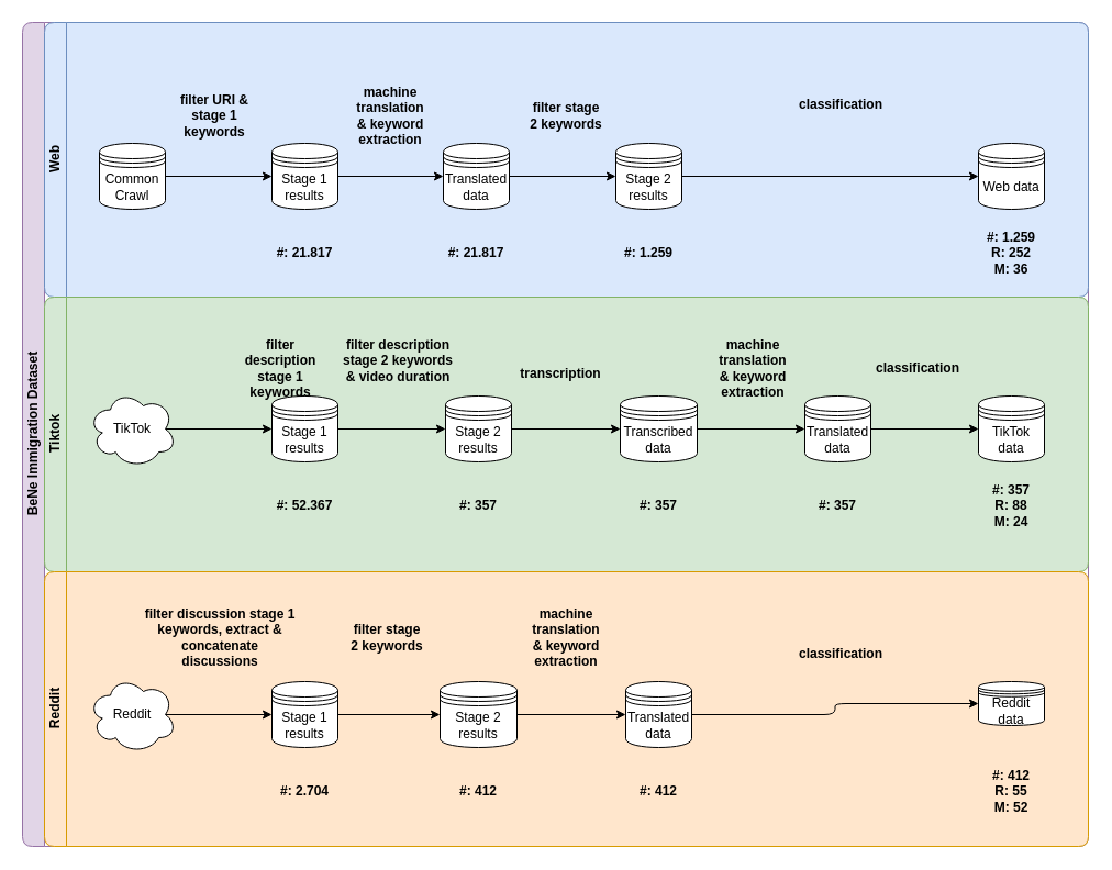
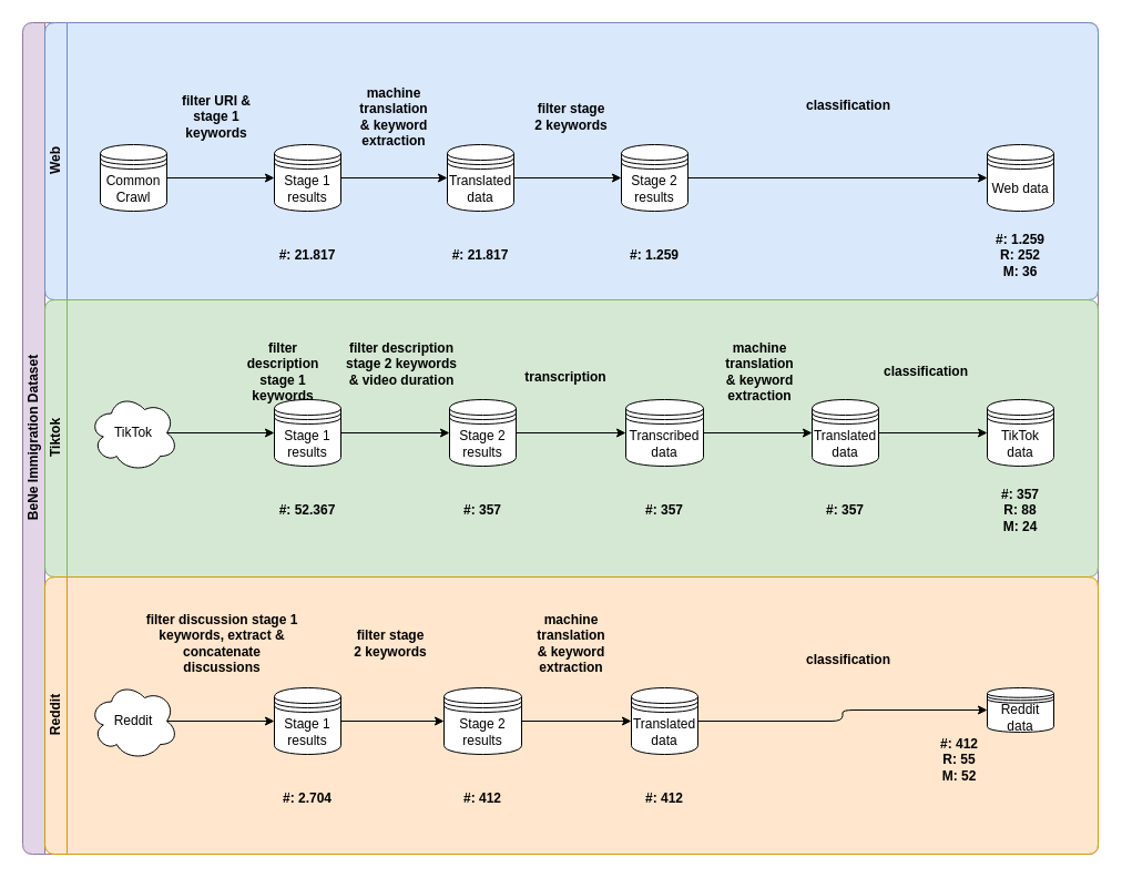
  <mxCell id="0" />
  <mxCell id="1" parent="0" />
  <mxCell id="2" value="BeNe Immigration Dataset" style="swimlane;html=1;childLayout=stackLayout;resizeParent=1;resizeParentMax=0;horizontal=0;startSize=20;horizontalStack=0;movable=1;resizable=1;rotatable=1;deletable=1;editable=1;locked=0;connectable=1;rounded=1;fillColor=#e1d5e7;strokeColor=#9673a6;" parent="1" vertex="1"><mxGeometry x="20" y="20" width="970" height="750" as="geometry"><mxRectangle x="120" y="120" width="40" height="50" as="alternateBounds" /></mxGeometry></mxCell>
  <mxCell id="3" value="Web" style="swimlane;html=1;startSize=20;horizontal=0;rounded=1;fillColor=#dae8fc;strokeColor=#6c8ebf;gradientColor=none;fillStyle=auto;swimlaneFillColor=#DAE8FC;" parent="2" vertex="1"><mxGeometry x="20" width="950" height="250" as="geometry" /></mxCell>
  <mxCell id="4" value="Common Crawl" style="shape=datastore;whiteSpace=wrap;html=1;rounded=1;" parent="3" vertex="1"><mxGeometry x="50" y="110" width="60" height="60" as="geometry" /></mxCell>
  <mxCell id="5" style="edgeStyle=orthogonalEdgeStyle;rounded=1;orthogonalLoop=1;jettySize=auto;html=1;exitX=1;exitY=0.5;exitDx=0;exitDy=0;" parent="3" source="6" target="8" edge="1"><mxGeometry relative="1" as="geometry" /></mxCell>
  <mxCell id="6" value="Stage 1 results" style="shape=datastore;whiteSpace=wrap;html=1;rounded=1;" parent="3" vertex="1"><mxGeometry x="207" y="110" width="60" height="60" as="geometry" /></mxCell>
  <mxCell id="7" style="edgeStyle=orthogonalEdgeStyle;rounded=1;orthogonalLoop=1;jettySize=auto;html=1;exitX=1;exitY=0.5;exitDx=0;exitDy=0;entryX=0;entryY=0.5;entryDx=0;entryDy=0;" parent="3" source="8" target="10" edge="1"><mxGeometry relative="1" as="geometry" /></mxCell>
  <mxCell id="8" value="Translated data" style="shape=datastore;whiteSpace=wrap;html=1;rounded=1;" parent="3" vertex="1"><mxGeometry x="363" y="110" width="60" height="60" as="geometry" /></mxCell>
  <mxCell id="9" style="edgeStyle=orthogonalEdgeStyle;rounded=1;orthogonalLoop=1;jettySize=auto;html=1;exitX=1;exitY=0.5;exitDx=0;exitDy=0;entryX=0;entryY=0.5;entryDx=0;entryDy=0;" parent="3" source="10" target="11" edge="1"><mxGeometry relative="1" as="geometry" /></mxCell>
  <mxCell id="10" value="Stage 2 results" style="shape=datastore;whiteSpace=wrap;html=1;rounded=1;" parent="3" vertex="1"><mxGeometry x="520" y="110" width="60" height="60" as="geometry" /></mxCell>
  <mxCell id="11" value="Web data" style="shape=datastore;whiteSpace=wrap;html=1;rounded=1;" parent="3" vertex="1"><mxGeometry x="850" y="110" width="60" height="60" as="geometry" /></mxCell>
  <mxCell id="12" value="" style="endArrow=classic;html=1;rounded=1;exitX=1;exitY=0.5;exitDx=0;exitDy=0;entryX=0;entryY=0.5;entryDx=0;entryDy=0;" parent="3" source="4" target="6" edge="1"><mxGeometry width="50" height="50" relative="1" as="geometry"><mxPoint x="150" y="140" as="sourcePoint" /><mxPoint x="450" y="580" as="targetPoint" /></mxGeometry></mxCell>
  <mxCell id="13" value="&lt;b&gt;filter URI &amp;amp; stage 1 keywords&lt;/b&gt;" style="text;html=1;align=center;verticalAlign=middle;whiteSpace=wrap;rounded=1;" parent="3" vertex="1"><mxGeometry x="120" y="70" width="70" height="30" as="geometry" /></mxCell>
  <mxCell id="14" value="&lt;b&gt;filter stage 2 keywords&lt;/b&gt;" style="text;html=1;align=center;verticalAlign=middle;whiteSpace=wrap;rounded=1;" parent="3" vertex="1"><mxGeometry x="440" y="70" width="70" height="30" as="geometry" /></mxCell>
  <mxCell id="15" value="&lt;b&gt;machine translation &amp;amp; keyword extraction&lt;/b&gt;" style="text;html=1;align=center;verticalAlign=middle;whiteSpace=wrap;rounded=1;" parent="3" vertex="1"><mxGeometry x="280" y="70" width="70" height="30" as="geometry" /></mxCell>
  <mxCell id="16" value="&lt;b&gt;classification&lt;/b&gt;" style="text;html=1;align=center;verticalAlign=middle;whiteSpace=wrap;rounded=1;" parent="3" vertex="1"><mxGeometry x="690" y="60" width="70" height="30" as="geometry" /></mxCell>
  <mxCell id="17" value="&lt;b&gt;#: 21.817&lt;/b&gt;" style="text;html=1;align=center;verticalAlign=middle;whiteSpace=wrap;rounded=1;" vertex="1" parent="3"><mxGeometry x="202" y="195" width="70" height="30" as="geometry" /></mxCell>
  <mxCell id="18" value="&lt;b&gt;#: 21.817&lt;/b&gt;" style="text;html=1;align=center;verticalAlign=middle;whiteSpace=wrap;rounded=1;" vertex="1" parent="3"><mxGeometry x="358" y="195" width="70" height="30" as="geometry" /></mxCell>
  <mxCell id="19" value="&lt;b&gt;#: 1.259&lt;/b&gt;" style="text;html=1;align=center;verticalAlign=middle;whiteSpace=wrap;rounded=1;" vertex="1" parent="3"><mxGeometry x="515" y="195" width="70" height="30" as="geometry" /></mxCell>
  <mxCell id="20" value="&lt;b&gt;#: 1.259&lt;/b&gt;&lt;div&gt;&lt;b&gt;R: 252&lt;/b&gt;&lt;/div&gt;&lt;div&gt;&lt;b&gt;M: 36&lt;/b&gt;&lt;/div&gt;" style="text;html=1;align=center;verticalAlign=middle;whiteSpace=wrap;rounded=1;" vertex="1" parent="3"><mxGeometry x="845" y="195" width="70" height="30" as="geometry" /></mxCell>
  <mxCell id="21" value="Tiktok" style="swimlane;html=1;startSize=20;horizontal=0;rounded=1;fillColor=#d5e8d4;strokeColor=#82b366;swimlaneFillColor=#D5E8D4;" parent="2" vertex="1"><mxGeometry x="20" y="250" width="950" height="250" as="geometry" /></mxCell>
  <mxCell id="22" style="edgeStyle=orthogonalEdgeStyle;rounded=1;orthogonalLoop=1;jettySize=auto;html=1;exitX=0.875;exitY=0.5;exitDx=0;exitDy=0;exitPerimeter=0;" parent="21" source="23" target="25" edge="1"><mxGeometry relative="1" as="geometry" /></mxCell>
  <mxCell id="23" value="TikTok" style="ellipse;shape=cloud;whiteSpace=wrap;html=1;rounded=1;" parent="21" vertex="1"><mxGeometry x="40" y="85" width="80" height="70" as="geometry" /></mxCell>
  <mxCell id="24" value="" style="edgeStyle=orthogonalEdgeStyle;rounded=1;orthogonalLoop=1;jettySize=auto;html=1;" parent="21" source="25" target="28" edge="1"><mxGeometry relative="1" as="geometry" /></mxCell>
  <mxCell id="25" value="Stage 1 results" style="shape=datastore;whiteSpace=wrap;html=1;rounded=1;" parent="21" vertex="1"><mxGeometry x="207" y="90" width="60" height="60" as="geometry" /></mxCell>
  <mxCell id="26" value="&lt;b&gt;filter description stage 1 keywords&lt;/b&gt;" style="text;html=1;align=center;verticalAlign=middle;whiteSpace=wrap;rounded=1;" parent="21" vertex="1"><mxGeometry x="180" y="50" width="70" height="30" as="geometry" /></mxCell>
  <mxCell id="27" value="" style="edgeStyle=orthogonalEdgeStyle;rounded=1;orthogonalLoop=1;jettySize=auto;html=1;" parent="21" source="28" target="31" edge="1"><mxGeometry relative="1" as="geometry" /></mxCell>
  <mxCell id="28" value="Stage 2 results" style="shape=datastore;whiteSpace=wrap;html=1;rounded=1;" parent="21" vertex="1"><mxGeometry x="365" y="90" width="60" height="60" as="geometry" /></mxCell>
  <mxCell id="29" value="&lt;b&gt;filter description stage 2 keywords &amp;amp; video duration&lt;/b&gt;" style="text;html=1;align=center;verticalAlign=middle;whiteSpace=wrap;rounded=1;" parent="21" vertex="1"><mxGeometry x="267" y="35" width="110" height="45" as="geometry" /></mxCell>
  <mxCell id="30" value="" style="edgeStyle=orthogonalEdgeStyle;rounded=1;orthogonalLoop=1;jettySize=auto;html=1;" parent="21" source="31" target="34" edge="1"><mxGeometry relative="1" as="geometry" /></mxCell>
  <mxCell id="31" value="Transcribed data" style="shape=datastore;whiteSpace=wrap;html=1;rounded=1;" parent="21" vertex="1"><mxGeometry x="524" y="90" width="70" height="60" as="geometry" /></mxCell>
  <mxCell id="32" value="&lt;b&gt;transcription&lt;/b&gt;" style="text;html=1;align=center;verticalAlign=middle;whiteSpace=wrap;rounded=1;" parent="21" vertex="1"><mxGeometry x="435" y="55" width="70" height="30" as="geometry" /></mxCell>
  <mxCell id="33" value="" style="edgeStyle=orthogonalEdgeStyle;rounded=1;orthogonalLoop=1;jettySize=auto;html=1;" parent="21" source="34" target="36" edge="1"><mxGeometry relative="1" as="geometry" /></mxCell>
  <mxCell id="34" value="Translated data" style="shape=datastore;whiteSpace=wrap;html=1;rounded=1;" parent="21" vertex="1"><mxGeometry x="692" y="90" width="60" height="60" as="geometry" /></mxCell>
  <mxCell id="35" value="&lt;b&gt;machine translation &amp;amp; keyword extraction&lt;/b&gt;" style="text;html=1;align=center;verticalAlign=middle;whiteSpace=wrap;rounded=1;" parent="21" vertex="1"><mxGeometry x="610" y="50" width="70" height="30" as="geometry" /></mxCell>
  <mxCell id="36" value="TikTok data" style="shape=datastore;whiteSpace=wrap;html=1;rounded=1;" parent="21" vertex="1"><mxGeometry x="850" y="90" width="60" height="60" as="geometry" /></mxCell>
  <mxCell id="37" value="&lt;b&gt;classification&lt;/b&gt;" style="text;html=1;align=center;verticalAlign=middle;whiteSpace=wrap;rounded=1;" parent="21" vertex="1"><mxGeometry x="760" y="50" width="70" height="30" as="geometry" /></mxCell>
  <mxCell id="38" value="&lt;b&gt;#: 52.367&lt;/b&gt;" style="text;html=1;align=center;verticalAlign=middle;whiteSpace=wrap;rounded=1;" vertex="1" parent="21"><mxGeometry x="202" y="175" width="70" height="30" as="geometry" /></mxCell>
  <mxCell id="39" value="&lt;b&gt;#: 357&lt;/b&gt;" style="text;html=1;align=center;verticalAlign=middle;whiteSpace=wrap;rounded=1;" vertex="1" parent="21"><mxGeometry x="360" y="175" width="70" height="30" as="geometry" /></mxCell>
  <mxCell id="40" value="&lt;b&gt;#: 357&lt;/b&gt;" style="text;html=1;align=center;verticalAlign=middle;whiteSpace=wrap;rounded=1;" vertex="1" parent="21"><mxGeometry x="524" y="175" width="70" height="30" as="geometry" /></mxCell>
  <mxCell id="41" value="&lt;b&gt;#: 357&lt;/b&gt;" style="text;html=1;align=center;verticalAlign=middle;whiteSpace=wrap;rounded=1;" vertex="1" parent="21"><mxGeometry x="687" y="175" width="70" height="30" as="geometry" /></mxCell>
  <mxCell id="42" value="&lt;b&gt;#: 357&lt;/b&gt;&lt;div&gt;&lt;b&gt;R: 88&lt;/b&gt;&lt;/div&gt;&lt;div&gt;&lt;b&gt;M: 24&lt;/b&gt;&lt;/div&gt;" style="text;html=1;align=center;verticalAlign=middle;whiteSpace=wrap;rounded=1;" vertex="1" parent="21"><mxGeometry x="845" y="175" width="70" height="30" as="geometry" /></mxCell>
  <mxCell id="43" value="Reddit" style="swimlane;html=1;startSize=20;horizontal=0;rounded=1;fillColor=#ffe6cc;strokeColor=#d79b00;swimlaneFillColor=#FFE6CC;" parent="2" vertex="1"><mxGeometry x="20" y="500" width="950" height="250" as="geometry" /></mxCell>
  <mxCell id="44" style="edgeStyle=orthogonalEdgeStyle;rounded=1;orthogonalLoop=1;jettySize=auto;html=1;exitX=0.875;exitY=0.5;exitDx=0;exitDy=0;exitPerimeter=0;" parent="43" source="45" edge="1"><mxGeometry relative="1" as="geometry"><mxPoint x="207" y="130" as="targetPoint" /></mxGeometry></mxCell>
  <mxCell id="45" value="Reddit" style="ellipse;shape=cloud;whiteSpace=wrap;html=1;rounded=1;" parent="43" vertex="1"><mxGeometry x="40" y="95" width="80" height="70" as="geometry" /></mxCell>
  <mxCell id="46" value="&lt;b&gt;filter discussion stage 1 keywords,&amp;nbsp;&lt;/b&gt;&lt;b&gt;extract &amp;amp; concatenate discussions&lt;/b&gt;" style="text;html=1;align=center;verticalAlign=middle;whiteSpace=wrap;rounded=1;" parent="43" vertex="1"><mxGeometry x="90" y="30" width="140" height="60" as="geometry" /></mxCell>
  <mxCell id="47" value="" style="edgeStyle=orthogonalEdgeStyle;rounded=1;orthogonalLoop=1;jettySize=auto;html=1;" parent="43" source="48" target="50" edge="1"><mxGeometry relative="1" as="geometry" /></mxCell>
  <mxCell id="48" value="Stage 1 results" style="shape=datastore;whiteSpace=wrap;html=1;rounded=1;" parent="43" vertex="1"><mxGeometry x="207" y="100" width="60" height="60" as="geometry" /></mxCell>
  <mxCell id="49" value="" style="edgeStyle=orthogonalEdgeStyle;rounded=1;orthogonalLoop=1;jettySize=auto;html=1;" parent="43" source="50" target="53" edge="1"><mxGeometry relative="1" as="geometry" /></mxCell>
  <mxCell id="50" value="Stage 2 results" style="shape=datastore;whiteSpace=wrap;html=1;rounded=1;" parent="43" vertex="1"><mxGeometry x="360" y="100" width="70" height="60" as="geometry" /></mxCell>
  <mxCell id="51" value="&lt;b&gt;filter stage 2 keywords&lt;/b&gt;" style="text;html=1;align=center;verticalAlign=middle;whiteSpace=wrap;rounded=1;" parent="43" vertex="1"><mxGeometry x="277" y="45" width="70" height="30" as="geometry" /></mxCell>
  <mxCell id="52" value="" style="edgeStyle=orthogonalEdgeStyle;rounded=1;orthogonalLoop=1;jettySize=auto;html=1;" parent="43" source="53" target="55" edge="1"><mxGeometry relative="1" as="geometry" /></mxCell>
  <mxCell id="53" value="Translated data" style="shape=datastore;whiteSpace=wrap;html=1;rounded=1;" parent="43" vertex="1"><mxGeometry x="529" y="100" width="60" height="60" as="geometry" /></mxCell>
  <mxCell id="54" value="&lt;b&gt;machine translation &amp;amp; keyword extraction&lt;/b&gt;" style="text;html=1;align=center;verticalAlign=middle;whiteSpace=wrap;rounded=1;" parent="43" vertex="1"><mxGeometry x="440" y="45" width="70" height="30" as="geometry" /></mxCell>
  <mxCell id="55" value="Reddit data" style="shape=datastore;whiteSpace=wrap;html=1;rounded=1;" parent="43" vertex="1"><mxGeometry x="850" y="100" width="60" height="40" as="geometry" /></mxCell>
  <mxCell id="56" value="&lt;b&gt;classification&lt;/b&gt;" style="text;html=1;align=center;verticalAlign=middle;whiteSpace=wrap;rounded=1;" parent="43" vertex="1"><mxGeometry x="690" y="60" width="70" height="30" as="geometry" /></mxCell>
  <mxCell id="57" value="&lt;b&gt;#: 2.704&lt;/b&gt;" style="text;html=1;align=center;verticalAlign=middle;whiteSpace=wrap;rounded=1;" vertex="1" parent="43"><mxGeometry x="202" y="185" width="70" height="30" as="geometry" /></mxCell>
  <mxCell id="58" value="&lt;b&gt;#: 412&lt;/b&gt;" style="text;html=1;align=center;verticalAlign=middle;whiteSpace=wrap;rounded=1;" vertex="1" parent="43"><mxGeometry x="360" y="185" width="70" height="30" as="geometry" /></mxCell>
  <mxCell id="59" value="&lt;b&gt;#: 412&lt;/b&gt;" style="text;html=1;align=center;verticalAlign=middle;whiteSpace=wrap;rounded=1;" vertex="1" parent="43"><mxGeometry x="524" y="185" width="70" height="30" as="geometry" /></mxCell>
- <mxCell id="60" value="&lt;b&gt;#: 412&lt;/b&gt;&lt;div&gt;&lt;b&gt;R: 55&lt;/b&gt;&lt;/div&gt;&lt;div&gt;&lt;b&gt;M: 52&lt;/b&gt;&lt;/div&gt;" style="text;html=1;align=center;verticalAlign=middle;whiteSpace=wrap;rounded=1;" vertex="1" parent="43"><mxGeometry x="845" y="185" width="70" height="30" as="geometry" /></mxCell>
+ <mxCell id="60" value="&lt;b&gt;#: 412&lt;/b&gt;&lt;div&gt;&lt;b&gt;R: 55&lt;/b&gt;&lt;/div&gt;&lt;div&gt;&lt;b&gt;M: 52&lt;/b&gt;&lt;/div&gt;" style="text;html=1;align=center;verticalAlign=middle;whiteSpace=wrap;rounded=1;" vertex="1" parent="43"><mxGeometry x="790" y="150" width="70" height="30" as="geometry" /></mxCell>
